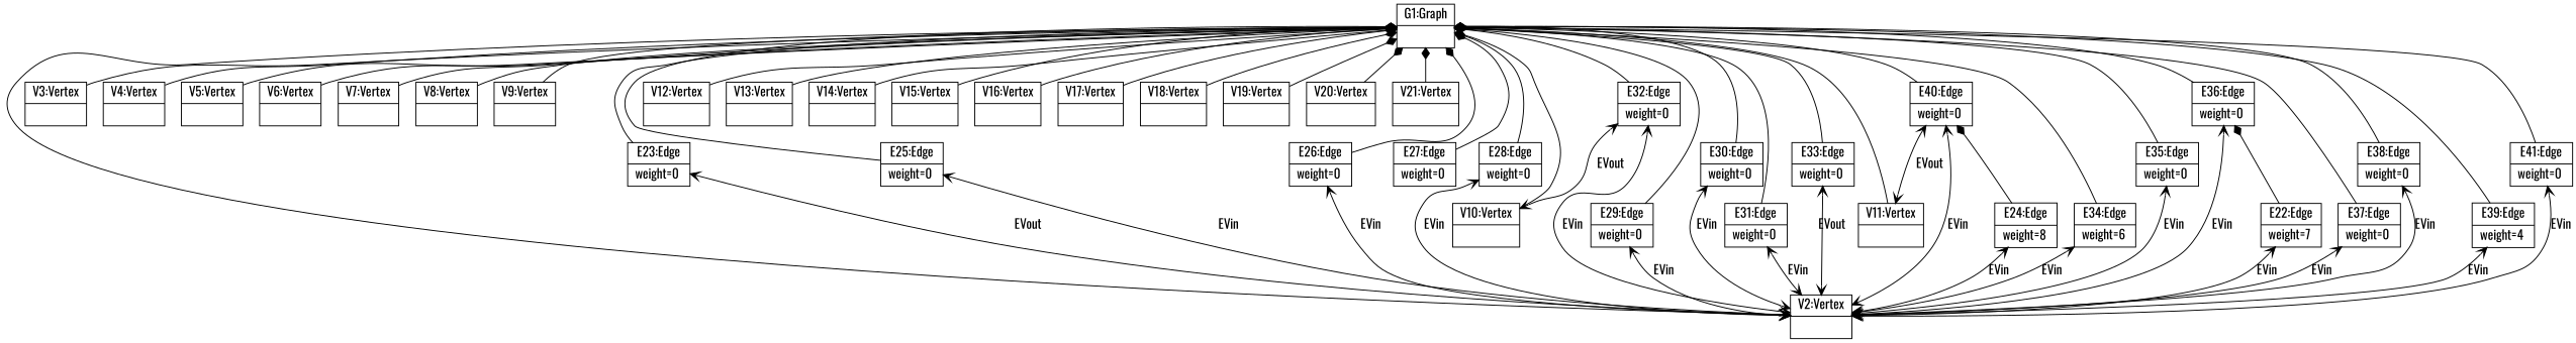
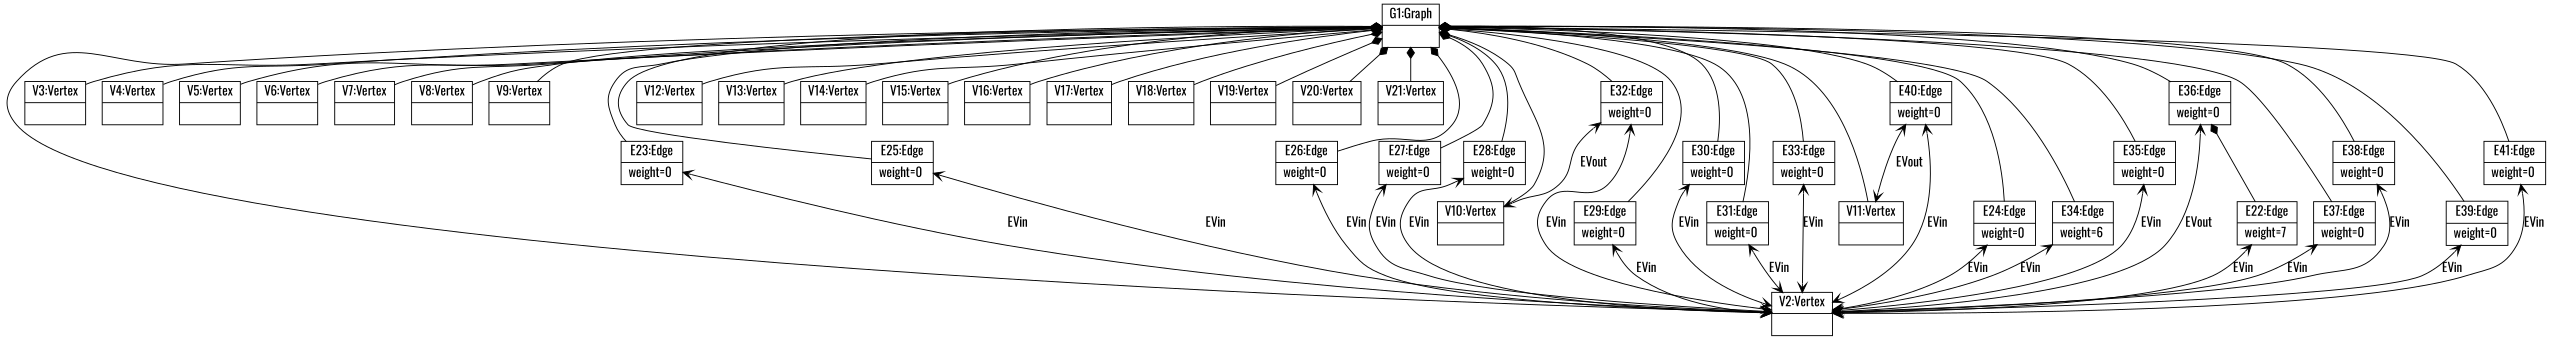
  graph {
    fontname=Oswald
    node [fontname=Oswald shape=record]
    edge [arrowhead=none arrowtail=diamond dir=both fontname=Oswald]
    n1 [label="{G1:Graph|}"]
    n2 [label="{V2:Vertex|}"]
    n3 [label="{V3:Vertex|}"]
    n4 [label="{V4:Vertex|}"]
    n5 [label="{V5:Vertex|}"]
    n6 [label="{V6:Vertex|}"]
    n7 [label="{V7:Vertex|}"]
    n8 [label="{V8:Vertex|}"]
    n9 [label="{V9:Vertex|}"]
    n10 [label="{V10:Vertex|}"]
    n11 [label="{V11:Vertex|}"]
    n12 [label="{V12:Vertex|}"]
    n13 [label="{V13:Vertex|}"]
    n14 [label="{V14:Vertex|}"]
    n15 [label="{V15:Vertex|}"]
    n16 [label="{V16:Vertex|}"]
    n17 [label="{V17:Vertex|}"]
    n18 [label="{V18:Vertex|}"]
    n19 [label="{V19:Vertex|}"]
    n20 [label="{V20:Vertex|}"]
    n21 [label="{V21:Vertex|}"]
    n22 [label="{E23:Edge| weight=0 \n}"]
-   n23 [label="{E24:Edge| weight=8 \n}"]
+   n23 [label="{E24:Edge| weight=0 \n}"]
    n24 [label="{E25:Edge| weight=0 \n}"]
    n25 [label="{E26:Edge| weight=0 \n}"]
    n26 [label="{E27:Edge| weight=0 \n}"]
    n27 [label="{E28:Edge| weight=0 \n}"]
    n28 [label="{E29:Edge| weight=0 \n}"]
    n29 [label="{E30:Edge| weight=0 \n}"]
    n30 [label="{E31:Edge| weight=0 \n}"]
    n31 [label="{E32:Edge| weight=0 \n}"]
    n32 [label="{E33:Edge| weight=0 \n}"]
    n33 [label="{E34:Edge| weight=6 \n}"]
    n34 [label="{E35:Edge| weight=0 \n}"]
    n35 [label="{E36:Edge| weight=0 \n}"]
    n36 [label="{E37:Edge| weight=0 \n}"]
    n37 [label="{E38:Edge| weight=0 \n}"]
-   n38 [label="{E39:Edge| weight=4 \n}"]
+   n38 [label="{E39:Edge| weight=0 \n}"]
    n39 [label="{E40:Edge| weight=0 \n}"]
    n40 [label="{E41:Edge| weight=0 \n}"]
    n41 [label="{E22:Edge| weight=7 \n}"]
    n1 -- n2
    n1 -- n3
    n1 -- n4
    n1 -- n5
    n1 -- n6
    n1 -- n7
    n1 -- n8
    n1 -- n9
    n1 -- n10
    n1 -- n11
    n1 -- n12
    n1 -- n13
    n1 -- n14
    n1 -- n15
    n1 -- n16
    n1 -- n17
    n1 -- n18
    n1 -- n19
    n1 -- n20
    n1 -- n21
    n1 -- n22
-   n39 -- n23
+   n1 -- n23
    n1 -- n24
    n1 -- n25
    n1 -- n26
    n1 -- n27
    n1 -- n28
    n1 -- n29
    n1 -- n30
    n1 -- n31
    n1 -- n32
    n1 -- n33
    n1 -- n34
    n1 -- n35
    n1 -- n36
    n1 -- n37
    n1 -- n38
    n1 -- n39
    n1 -- n40
-   n22 -- n2 [arrowhead=open arrowtail=open label=EVout]
+   n22 -- n2 [arrowhead=open arrowtail=open label=EVin]
    n23 -- n2 [arrowhead=open arrowtail=open label=EVin]
    n24 -- n2 [arrowhead=open arrowtail=open label=EVin]
    n25 -- n2 [arrowhead=open arrowtail=open label=EVin]
+   n26 -- n2 [arrowhead=open arrowtail=open label=EVin]
    n27 -- n2 [arrowhead=open arrowtail=open label=EVin]
    n28 -- n2 [arrowhead=open arrowtail=open label=EVin]
    n29 -- n2 [arrowhead=open arrowtail=open label=EVin]
    n30 -- n2 [arrowhead=open arrowtail=open label=EVin]
    n31 -- n2 [arrowhead=open arrowtail=open label=EVin]
    n31 -- n10 [arrowhead=open arrowtail=open label=EVout]
-   n32 -- n2 [arrowhead=open arrowtail=open label=EVout]
+   n32 -- n2 [arrowhead=open arrowtail=open label=EVin]
    n33 -- n2 [arrowhead=open arrowtail=open label=EVin]
    n34 -- n2 [arrowhead=open arrowtail=open label=EVin]
-   n35 -- n2 [arrowhead=open arrowtail=open label=EVin]
+   n35 -- n2 [arrowhead=open arrowtail=open label=EVout]
    n35 -- n41
    n36 -- n2 [arrowhead=open arrowtail=open label=EVin]
    n37 -- n2 [arrowhead=open arrowtail=open label=EVin]
    n38 -- n2 [arrowhead=open arrowtail=open label=EVin]
    n39 -- n2 [arrowhead=open arrowtail=open label=EVin]
    n39 -- n11 [arrowhead=open arrowtail=open label=EVout]
    n40 -- n2 [arrowhead=open arrowtail=open label=EVin]
    n41 -- n2 [arrowhead=open arrowtail=open label=EVin]
  }
